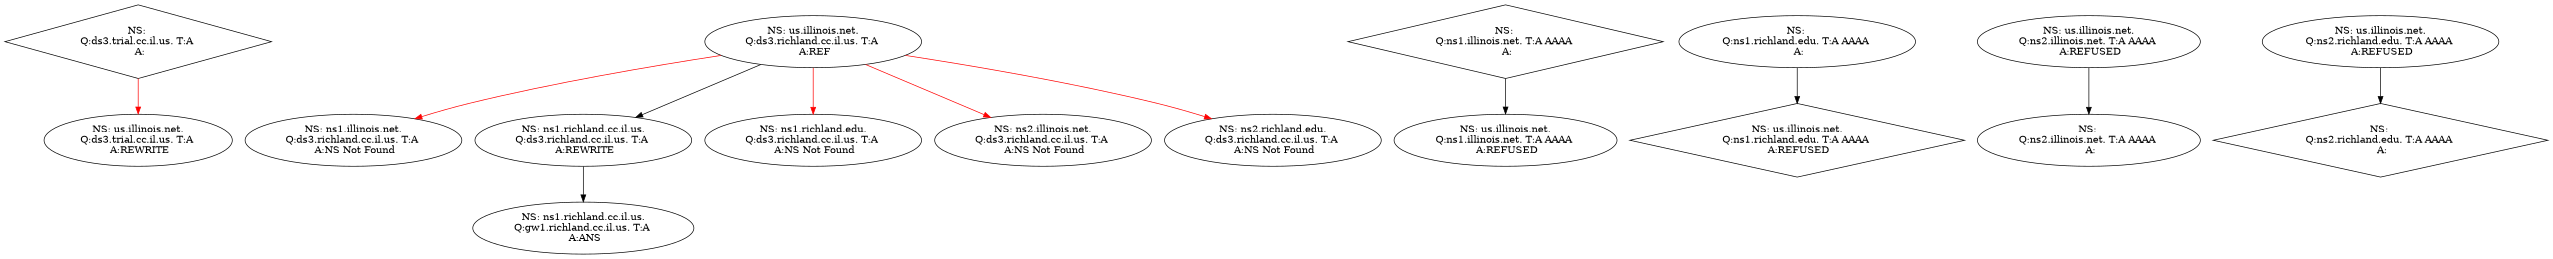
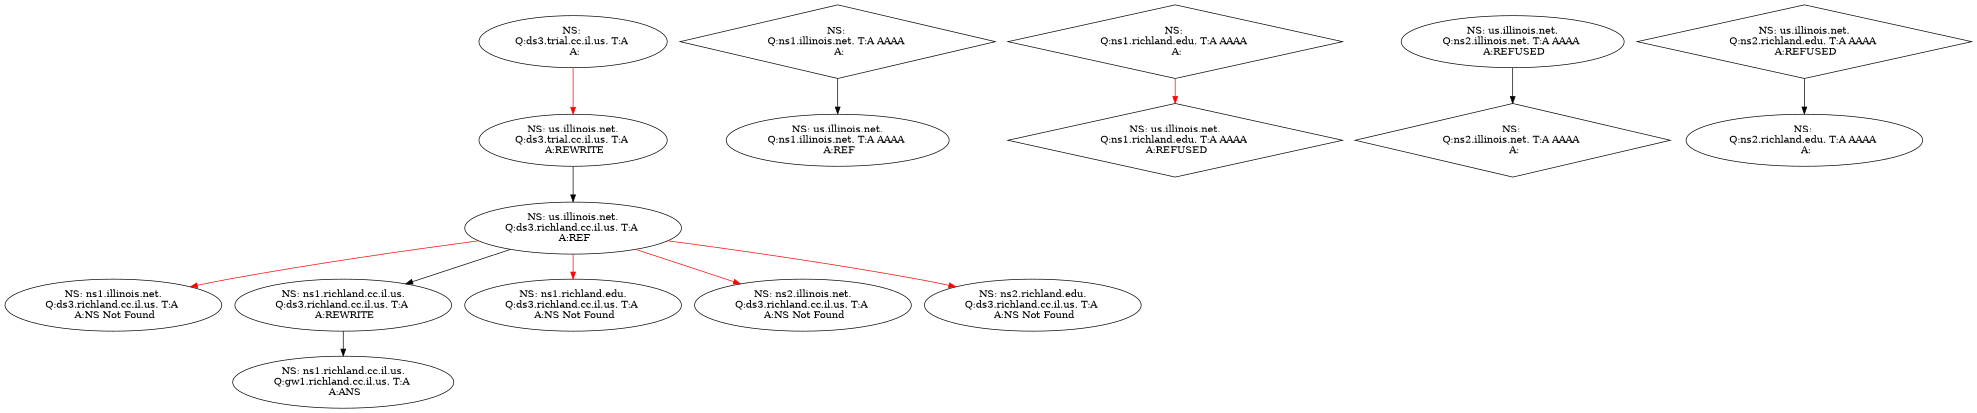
  digraph {
    edge [color=black]
-   n1 [label="NS: \n Q:ds3.trial.cc.il.us. T:A  \n A:" shape=diamond]
+   n1 [label="NS: \n Q:ds3.trial.cc.il.us. T:A  \n A:" shape=ellipse]
    n2 [label="NS: us.illinois.net.\n Q:ds3.trial.cc.il.us. T:A  \n A:REWRITE"]
    n3 [label="NS: us.illinois.net.\n Q:ds3.richland.cc.il.us. T:A  \n A:REF"]
    n4 [label="NS: ns1.illinois.net.\n Q:ds3.richland.cc.il.us. T:A  \n A:NS Not Found"]
    n5 [label="NS: ns1.richland.cc.il.us.\n Q:ds3.richland.cc.il.us. T:A  \n A:REWRITE"]
    n6 [label="NS: ns1.richland.edu.\n Q:ds3.richland.cc.il.us. T:A  \n A:NS Not Found"]
    n7 [label="NS: ns2.illinois.net.\n Q:ds3.richland.cc.il.us. T:A  \n A:NS Not Found"]
    n8 [label="NS: ns2.richland.edu.\n Q:ds3.richland.cc.il.us. T:A  \n A:NS Not Found"]
    n9 [label="NS: ns1.richland.cc.il.us.\n Q:gw1.richland.cc.il.us. T:A  \n A:ANS"]
    n10 [label="NS: \n Q:ns1.illinois.net. T:A AAAA  \n A:" shape=diamond]
-   n11 [label="NS: us.illinois.net.\n Q:ns1.illinois.net. T:A AAAA  \n A:REFUSED"]
-   n12 [label="NS: \n Q:ns1.richland.edu. T:A AAAA  \n A:" shape=ellipse]
+   n11 [label="NS: us.illinois.net.\n Q:ns1.illinois.net. T:A AAAA  \n A:REF"]
+   n12 [label="NS: \n Q:ns1.richland.edu. T:A AAAA  \n A:" shape=diamond]
    n13 [label="NS: us.illinois.net.\n Q:ns1.richland.edu. T:A AAAA  \n A:REFUSED" shape=diamond]
-   n14 [label="NS: \n Q:ns2.illinois.net. T:A AAAA  \n A:" shape=ellipse]
+   n14 [label="NS: \n Q:ns2.illinois.net. T:A AAAA  \n A:" shape=diamond]
    n15 [label="NS: us.illinois.net.\n Q:ns2.illinois.net. T:A AAAA  \n A:REFUSED"]
-   n16 [label="NS: \n Q:ns2.richland.edu. T:A AAAA  \n A:" shape=diamond]
-   n17 [label="NS: us.illinois.net.\n Q:ns2.richland.edu. T:A AAAA  \n A:REFUSED"]
+   n16 [label="NS: \n Q:ns2.richland.edu. T:A AAAA  \n A:" shape=ellipse]
+   n17 [label="NS: us.illinois.net.\n Q:ns2.richland.edu. T:A AAAA  \n A:REFUSED" shape=diamond]
    n1 -> n2 [color=red]
+   n2 -> n3
    n3 -> n4 [color=red]
    n3 -> n5
    n3 -> n6 [color=red]
    n3 -> n7 [color=red]
    n3 -> n8 [color=red]
    n5 -> n9
    n10 -> n11
-   n12 -> n13
+   n12 -> n13 [color=red]
    n15 -> n14
    n17 -> n16
  }
